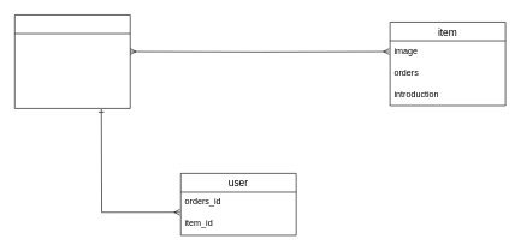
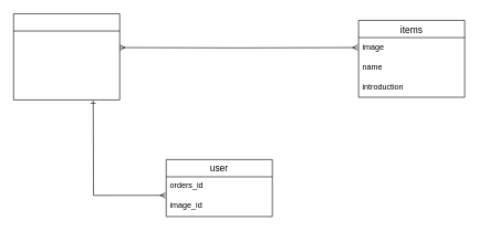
  <mxCell id="0" />
  <mxCell id="1" parent="0" />
- <mxCell id="2" value="item" style="swimlane;fontStyle=0;childLayout=stackLayout;horizontal=1;startSize=26;horizontalStack=0;resizeParent=1;resizeParentMax=0;resizeLast=0;collapsible=1;marginBottom=0;align=center;fontSize=14;" parent="1" vertex="1"><mxGeometry x="540" y="30" width="160" height="116" as="geometry" /></mxCell>
+ <mxCell id="2" value="items" style="swimlane;fontStyle=0;childLayout=stackLayout;horizontal=1;startSize=26;horizontalStack=0;resizeParent=1;resizeParentMax=0;resizeLast=0;collapsible=1;marginBottom=0;align=center;fontSize=14;" parent="1" vertex="1"><mxGeometry x="540" y="30" width="160" height="116" as="geometry" /></mxCell>
  <mxCell id="3" value="image" style="text;strokeColor=none;fillColor=none;spacingLeft=4;spacingRight=4;overflow=hidden;rotatable=0;points=[[0,0.5],[1,0.5]];portConstraint=eastwest;fontSize=12;" parent="2" vertex="1"><mxGeometry y="26" width="160" height="30" as="geometry" /></mxCell>
- <mxCell id="4" value="orders&#10;" style="text;strokeColor=none;fillColor=none;spacingLeft=4;spacingRight=4;overflow=hidden;rotatable=0;points=[[0,0.5],[1,0.5]];portConstraint=eastwest;fontSize=12;" parent="2" vertex="1"><mxGeometry y="56" width="160" height="30" as="geometry" /></mxCell>
+ <mxCell id="4" value="name&#10;" style="text;strokeColor=none;fillColor=none;spacingLeft=4;spacingRight=4;overflow=hidden;rotatable=0;points=[[0,0.5],[1,0.5]];portConstraint=eastwest;fontSize=12;" parent="2" vertex="1"><mxGeometry y="56" width="160" height="30" as="geometry" /></mxCell>
  <mxCell id="5" value="introduction&#10;" style="text;strokeColor=none;fillColor=none;spacingLeft=4;spacingRight=4;overflow=hidden;rotatable=0;points=[[0,0.5],[1,0.5]];portConstraint=eastwest;fontSize=12;" parent="2" vertex="1"><mxGeometry y="86" width="160" height="30" as="geometry" /></mxCell>
  <mxCell id="6" value="user" style="swimlane;fontStyle=0;childLayout=stackLayout;horizontal=1;startSize=26;horizontalStack=0;resizeParent=1;resizeParentMax=0;resizeLast=0;collapsible=1;marginBottom=0;align=center;fontSize=14;" parent="1" vertex="1"><mxGeometry x="250" y="240" width="160" height="86" as="geometry" /></mxCell>
  <mxCell id="7" value="orders_id" style="text;strokeColor=none;fillColor=none;spacingLeft=4;spacingRight=4;overflow=hidden;rotatable=0;points=[[0,0.5],[1,0.5]];portConstraint=eastwest;fontSize=12;" parent="6" vertex="1"><mxGeometry y="26" width="160" height="30" as="geometry" /></mxCell>
- <mxCell id="8" value="item_id" style="text;strokeColor=none;fillColor=none;spacingLeft=4;spacingRight=4;overflow=hidden;rotatable=0;points=[[0,0.5],[1,0.5]];portConstraint=eastwest;fontSize=12;" parent="6" vertex="1"><mxGeometry y="56" width="160" height="30" as="geometry" /></mxCell>
+ <mxCell id="8" value="image_id" style="text;strokeColor=none;fillColor=none;spacingLeft=4;spacingRight=4;overflow=hidden;rotatable=0;points=[[0,0.5],[1,0.5]];portConstraint=eastwest;fontSize=12;" parent="6" vertex="1"><mxGeometry y="56" width="160" height="30" as="geometry" /></mxCell>
  <mxCell id="9" style="edgeStyle=orthogonalEdgeStyle;rounded=0;orthogonalLoop=1;jettySize=auto;html=1;exitX=1;exitY=0.5;exitDx=0;exitDy=0;entryX=-0.006;entryY=0.933;entryDx=0;entryDy=0;entryPerimeter=0;targetPerimeterSpacing=1;startArrow=ERone;startFill=0;sourcePerimeterSpacing=1;endArrow=ERmany;endFill=0;" parent="1" target="7" edge="1"><mxGeometry relative="1" as="geometry"><mxPoint x="140" y="151" as="sourcePoint" /></mxGeometry></mxCell>
  <mxCell id="10" style="edgeStyle=orthogonalEdgeStyle;rounded=0;orthogonalLoop=1;jettySize=auto;html=1;startArrow=ERmany;startFill=0;sourcePerimeterSpacing=1;endArrow=ERmany;endFill=0;targetPerimeterSpacing=1;exitX=1;exitY=0.5;exitDx=0;exitDy=0;" parent="1" target="3" edge="1"><mxGeometry relative="1" as="geometry"><mxPoint x="180" y="71" as="sourcePoint" /></mxGeometry></mxCell>
  <mxCell id="11" value="" style="swimlane;fontStyle=0;childLayout=stackLayout;horizontal=1;startSize=26;horizontalStack=0;resizeParent=1;resizeParentMax=0;resizeLast=0;collapsible=1;marginBottom=0;align=center;fontSize=14;" vertex="1" parent="1"><mxGeometry x="20" y="20" width="160" height="130" as="geometry" /></mxCell>
  <mxCell id="12" value="&#10;&#10;&#10;&#10;&#10;&#10;" style="text;strokeColor=none;fillColor=none;spacingLeft=4;spacingRight=4;overflow=hidden;rotatable=0;points=[[0,0.5],[1,0.5]];portConstraint=eastwest;fontSize=12;" vertex="1" parent="1"><mxGeometry x="20" y="70" width="160" height="84" as="geometry" /></mxCell>
